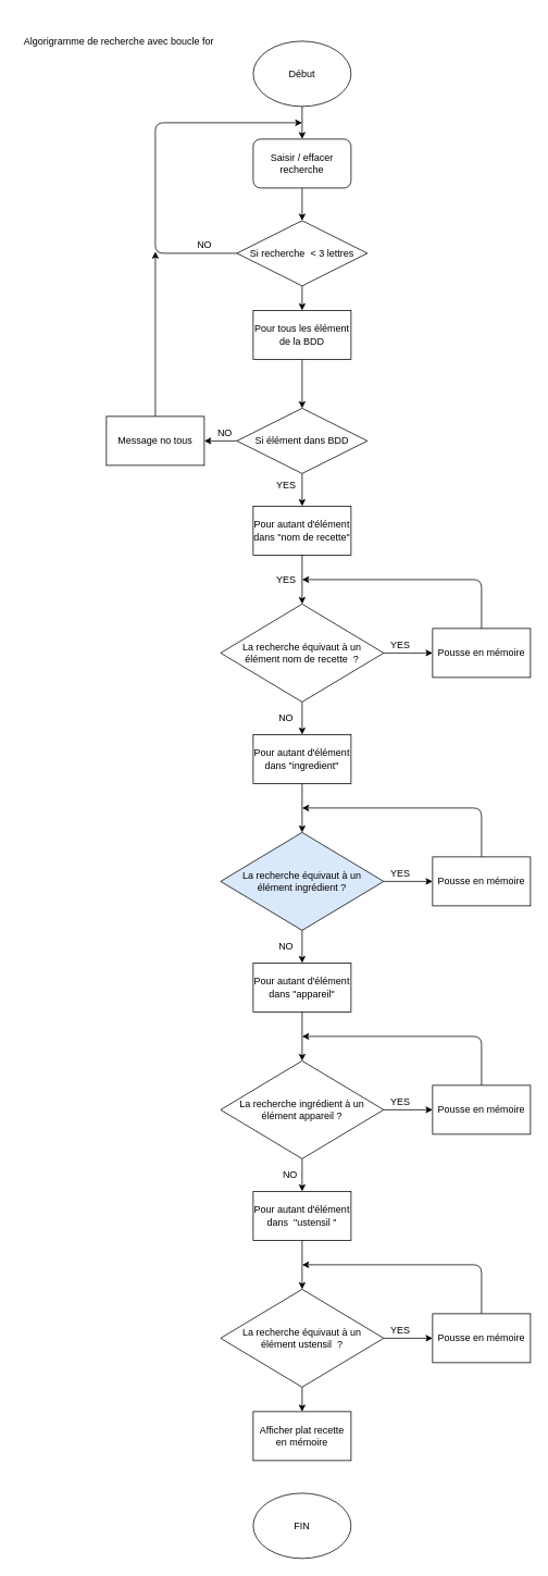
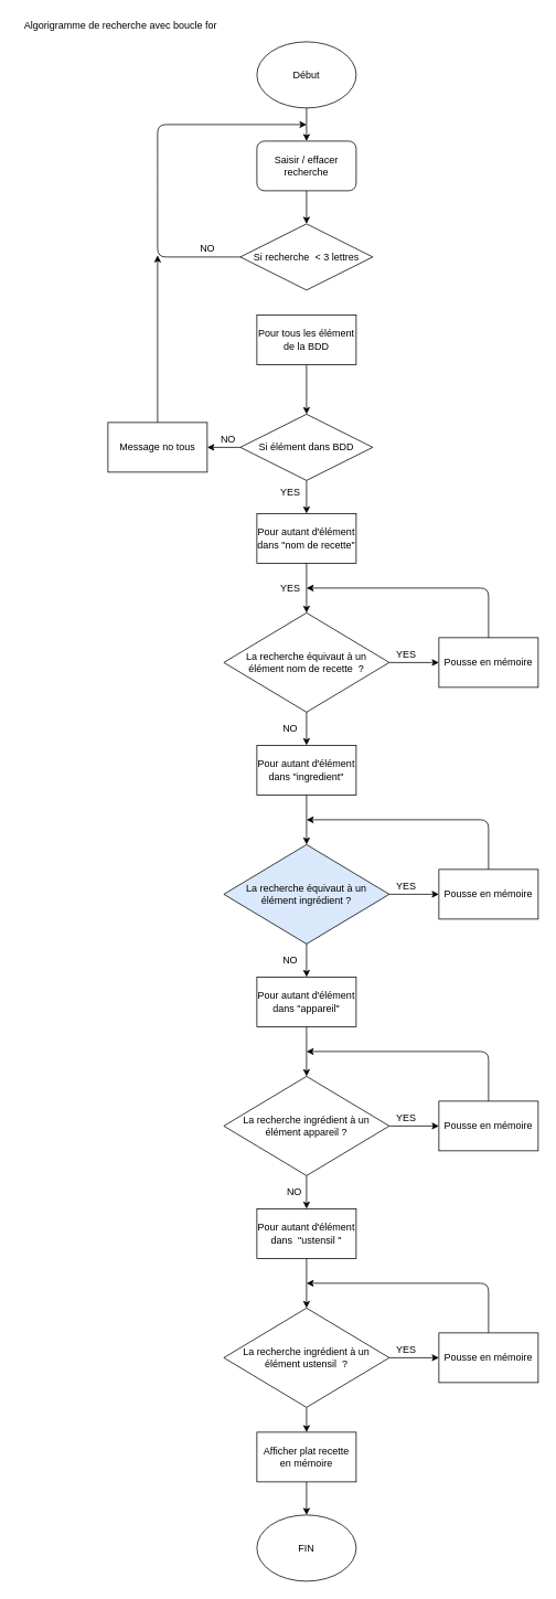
  <mxCell id="0" />
  <mxCell id="1" parent="0" />
  <mxCell id="2" value="Début" style="ellipse;whiteSpace=wrap;html=1;" vertex="1" parent="1"><mxGeometry x="310" y="50" width="120" height="80" as="geometry" /></mxCell>
  <mxCell id="3" value="Saisir / effacer recherche" style="rounded=1;whiteSpace=wrap;html=1;" vertex="1" parent="1"><mxGeometry x="310" y="170" width="120" height="60" as="geometry" /></mxCell>
  <mxCell id="4" value="" style="endArrow=classic;html=1;exitX=0.5;exitY=1;exitDx=0;exitDy=0;entryX=0.5;entryY=0;entryDx=0;entryDy=0;" edge="1" parent="1" source="2" target="3"><mxGeometry width="50" height="50" relative="1" as="geometry"><mxPoint x="410" y="440" as="sourcePoint" /><mxPoint x="460" y="390" as="targetPoint" /></mxGeometry></mxCell>
  <mxCell id="5" value="" style="endArrow=classic;html=1;exitX=0.5;exitY=1;exitDx=0;exitDy=0;entryX=0.5;entryY=0;entryDx=0;entryDy=0;" edge="1" parent="1" source="3" target="7"><mxGeometry width="50" height="50" relative="1" as="geometry"><mxPoint x="410" y="440" as="sourcePoint" /><mxPoint x="370" y="260" as="targetPoint" /></mxGeometry></mxCell>
- <mxCell id="6" style="edgeStyle=none;html=1;exitX=0.5;exitY=1;exitDx=0;exitDy=0;entryX=0.5;entryY=0;entryDx=0;entryDy=0;" edge="1" parent="1" source="7" target="56"><mxGeometry relative="1" as="geometry" /></mxCell>
  <mxCell id="7" value="&lt;span&gt;Si recherche&amp;nbsp; &amp;lt; 3 lettres&lt;/span&gt;" style="rhombus;whiteSpace=wrap;html=1;" vertex="1" parent="1"><mxGeometry x="290" y="270" width="160" height="80" as="geometry" /></mxCell>
  <mxCell id="8" value="" style="endArrow=classic;html=1;exitX=0;exitY=0.5;exitDx=0;exitDy=0;" edge="1" parent="1" source="7"><mxGeometry width="50" height="50" relative="1" as="geometry"><mxPoint x="410" y="440" as="sourcePoint" /><mxPoint x="370" y="150" as="targetPoint" /><Array as="points"><mxPoint x="190" y="310" /><mxPoint x="190" y="240" /><mxPoint x="190" y="200" /><mxPoint x="190" y="150" /></Array></mxGeometry></mxCell>
+ <mxCell id="9" value="" style="edgeStyle=none;html=1;" edge="1" parent="1" source="10" target="39"><mxGeometry relative="1" as="geometry" /></mxCell>
  <mxCell id="10" value="Afficher plat recette en mémoire" style="rounded=0;whiteSpace=wrap;html=1;" vertex="1" parent="1"><mxGeometry x="310" y="1730" width="120" height="60" as="geometry" /></mxCell>
  <mxCell id="11" style="edgeStyle=none;html=1;exitX=1;exitY=0.5;exitDx=0;exitDy=0;entryX=0;entryY=0.5;entryDx=0;entryDy=0;" edge="1" parent="1" source="12" target="17"><mxGeometry relative="1" as="geometry" /></mxCell>
  <mxCell id="12" value="La recherche équivaut à un&lt;br&gt;élément nom de recette&amp;nbsp; ?" style="rhombus;whiteSpace=wrap;html=1;" vertex="1" parent="1"><mxGeometry x="270" y="740" width="200" height="120" as="geometry" /></mxCell>
  <mxCell id="13" value="Pour autant d'élément dans &quot;nom de recette&quot;" style="rounded=0;whiteSpace=wrap;html=1;" vertex="1" parent="1"><mxGeometry x="310" y="620" width="120" height="60" as="geometry" /></mxCell>
  <mxCell id="14" value="" style="endArrow=classic;html=1;exitX=0.5;exitY=1;exitDx=0;exitDy=0;entryX=0.5;entryY=0;entryDx=0;entryDy=0;" edge="1" parent="1" source="12"><mxGeometry width="50" height="50" relative="1" as="geometry"><mxPoint x="410" y="960" as="sourcePoint" /><mxPoint x="370" y="900" as="targetPoint" /></mxGeometry></mxCell>
  <mxCell id="15" value="" style="endArrow=classic;html=1;exitX=0.5;exitY=1;exitDx=0;exitDy=0;entryX=0.5;entryY=0;entryDx=0;entryDy=0;" edge="1" parent="1" source="13" target="12"><mxGeometry width="50" height="50" relative="1" as="geometry"><mxPoint x="410" y="560" as="sourcePoint" /><mxPoint x="460" y="510" as="targetPoint" /></mxGeometry></mxCell>
  <mxCell id="16" style="edgeStyle=none;html=1;exitX=0.5;exitY=0;exitDx=0;exitDy=0;" edge="1" parent="1" source="17"><mxGeometry relative="1" as="geometry"><mxPoint x="370" y="710" as="targetPoint" /><Array as="points"><mxPoint x="590" y="710" /></Array></mxGeometry></mxCell>
  <mxCell id="17" value="Pousse en mémoire" style="rounded=0;whiteSpace=wrap;html=1;" vertex="1" parent="1"><mxGeometry x="530" y="770" width="120" height="60" as="geometry" /></mxCell>
  <mxCell id="18" style="edgeStyle=none;html=1;exitX=1;exitY=0.5;exitDx=0;exitDy=0;entryX=0;entryY=0.5;entryDx=0;entryDy=0;" edge="1" parent="1" source="19" target="23"><mxGeometry relative="1" as="geometry" /></mxCell>
  <mxCell id="19" value="La recherche équivaut à un&lt;br&gt;élément ingrédient ?" style="rhombus;whiteSpace=wrap;html=1;fillColor=#dae8fc;" vertex="1" parent="1"><mxGeometry x="270" y="1020" width="200" height="120" as="geometry" /></mxCell>
  <mxCell id="20" value="Pour autant d'élément dans &quot;ingredient&quot;" style="rounded=0;whiteSpace=wrap;html=1;" vertex="1" parent="1"><mxGeometry x="310" y="900" width="120" height="60" as="geometry" /></mxCell>
  <mxCell id="21" value="" style="endArrow=classic;html=1;exitX=0.5;exitY=1;exitDx=0;exitDy=0;entryX=0.5;entryY=0;entryDx=0;entryDy=0;" edge="1" parent="1" source="20" target="19"><mxGeometry width="50" height="50" relative="1" as="geometry"><mxPoint x="410" y="840" as="sourcePoint" /><mxPoint x="460" y="790" as="targetPoint" /></mxGeometry></mxCell>
  <mxCell id="22" style="edgeStyle=none;html=1;exitX=0.5;exitY=0;exitDx=0;exitDy=0;" edge="1" parent="1" source="23"><mxGeometry relative="1" as="geometry"><mxPoint x="370" y="990" as="targetPoint" /><Array as="points"><mxPoint x="590" y="990" /></Array></mxGeometry></mxCell>
  <mxCell id="23" value="Pousse en mémoire" style="rounded=0;whiteSpace=wrap;html=1;" vertex="1" parent="1"><mxGeometry x="530" y="1050" width="120" height="60" as="geometry" /></mxCell>
  <mxCell id="24" style="edgeStyle=none;html=1;exitX=1;exitY=0.5;exitDx=0;exitDy=0;entryX=0;entryY=0.5;entryDx=0;entryDy=0;" edge="1" parent="1" source="25" target="31"><mxGeometry relative="1" as="geometry" /></mxCell>
  <mxCell id="25" value="La recherche ingrédient à un&lt;br&gt;élément appareil ?" style="rhombus;whiteSpace=wrap;html=1;" vertex="1" parent="1"><mxGeometry x="270" y="1300" width="200" height="120" as="geometry" /></mxCell>
  <mxCell id="26" value="Pour autant d'élément dans &quot;appareil&quot;" style="rounded=0;whiteSpace=wrap;html=1;" vertex="1" parent="1"><mxGeometry x="310" y="1180" width="120" height="60" as="geometry" /></mxCell>
  <mxCell id="27" value="" style="endArrow=classic;html=1;exitX=0.5;exitY=1;exitDx=0;exitDy=0;entryX=0.5;entryY=0;entryDx=0;entryDy=0;" edge="1" parent="1"><mxGeometry width="50" height="50" relative="1" as="geometry"><mxPoint x="370" y="1140" as="sourcePoint" /><mxPoint x="370" y="1180" as="targetPoint" /></mxGeometry></mxCell>
  <mxCell id="28" value="" style="endArrow=classic;html=1;exitX=0.5;exitY=1;exitDx=0;exitDy=0;entryX=0.5;entryY=0;entryDx=0;entryDy=0;" edge="1" parent="1" source="25"><mxGeometry width="50" height="50" relative="1" as="geometry"><mxPoint x="410" y="1520" as="sourcePoint" /><mxPoint x="370" y="1460" as="targetPoint" /></mxGeometry></mxCell>
  <mxCell id="29" value="" style="endArrow=classic;html=1;exitX=0.5;exitY=1;exitDx=0;exitDy=0;entryX=0.5;entryY=0;entryDx=0;entryDy=0;" edge="1" parent="1" source="26" target="25"><mxGeometry width="50" height="50" relative="1" as="geometry"><mxPoint x="410" y="1120" as="sourcePoint" /><mxPoint x="460" y="1070" as="targetPoint" /></mxGeometry></mxCell>
  <mxCell id="30" style="edgeStyle=none;html=1;exitX=0.5;exitY=0;exitDx=0;exitDy=0;" edge="1" parent="1" source="31"><mxGeometry relative="1" as="geometry"><mxPoint x="370" y="1270" as="targetPoint" /><Array as="points"><mxPoint x="590" y="1270" /></Array></mxGeometry></mxCell>
  <mxCell id="31" value="Pousse en mémoire" style="rounded=0;whiteSpace=wrap;html=1;" vertex="1" parent="1"><mxGeometry x="530" y="1330" width="120" height="60" as="geometry" /></mxCell>
  <mxCell id="32" style="edgeStyle=none;html=1;exitX=1;exitY=0.5;exitDx=0;exitDy=0;entryX=0;entryY=0.5;entryDx=0;entryDy=0;" edge="1" parent="1" source="34" target="38"><mxGeometry relative="1" as="geometry" /></mxCell>
  <mxCell id="33" style="edgeStyle=none;html=1;exitX=0.5;exitY=1;exitDx=0;exitDy=0;entryX=0.5;entryY=0;entryDx=0;entryDy=0;" edge="1" parent="1" source="34" target="10"><mxGeometry relative="1" as="geometry" /></mxCell>
- <mxCell id="34" value="La recherche équivaut à un&lt;br&gt;élément ustensil&amp;nbsp; ?" style="rhombus;whiteSpace=wrap;html=1;" vertex="1" parent="1"><mxGeometry x="270" y="1580" width="200" height="120" as="geometry" /></mxCell>
+ <mxCell id="34" value="La recherche ingrédient à un&lt;br&gt;élément ustensil&amp;nbsp; ?" style="rhombus;whiteSpace=wrap;html=1;" vertex="1" parent="1"><mxGeometry x="270" y="1580" width="200" height="120" as="geometry" /></mxCell>
  <mxCell id="35" value="Pour autant d'élément dans&amp;nbsp; &quot;ustensil&amp;nbsp;&quot;" style="rounded=0;whiteSpace=wrap;html=1;" vertex="1" parent="1"><mxGeometry x="310" y="1460" width="120" height="60" as="geometry" /></mxCell>
  <mxCell id="36" value="" style="endArrow=classic;html=1;exitX=0.5;exitY=1;exitDx=0;exitDy=0;entryX=0.5;entryY=0;entryDx=0;entryDy=0;" edge="1" parent="1" source="35" target="34"><mxGeometry width="50" height="50" relative="1" as="geometry"><mxPoint x="410" y="1400" as="sourcePoint" /><mxPoint x="460" y="1350" as="targetPoint" /></mxGeometry></mxCell>
  <mxCell id="37" style="edgeStyle=none;html=1;exitX=0.5;exitY=0;exitDx=0;exitDy=0;" edge="1" parent="1" source="38"><mxGeometry relative="1" as="geometry"><mxPoint x="370" y="1550" as="targetPoint" /><Array as="points"><mxPoint x="590" y="1550" /></Array></mxGeometry></mxCell>
  <mxCell id="38" value="Pousse en mémoire" style="rounded=0;whiteSpace=wrap;html=1;" vertex="1" parent="1"><mxGeometry x="530" y="1610" width="120" height="60" as="geometry" /></mxCell>
  <mxCell id="39" value="FIN" style="ellipse;whiteSpace=wrap;html=1;" vertex="1" parent="1"><mxGeometry x="310" y="1830" width="120" height="80" as="geometry" /></mxCell>
  <mxCell id="40" value="" style="edgeStyle=none;html=1;" edge="1" parent="1" source="42" target="44"><mxGeometry relative="1" as="geometry" /></mxCell>
  <mxCell id="41" style="edgeStyle=none;html=1;exitX=0.5;exitY=1;exitDx=0;exitDy=0;entryX=0.5;entryY=0;entryDx=0;entryDy=0;" edge="1" parent="1" source="42" target="13"><mxGeometry relative="1" as="geometry" /></mxCell>
  <mxCell id="42" value="Si élément dans BDD" style="rhombus;whiteSpace=wrap;html=1;" vertex="1" parent="1"><mxGeometry x="290" y="500" width="160" height="80" as="geometry" /></mxCell>
  <mxCell id="43" style="edgeStyle=none;html=1;" edge="1" parent="1" source="44"><mxGeometry relative="1" as="geometry"><mxPoint x="190" y="308" as="targetPoint" /></mxGeometry></mxCell>
  <mxCell id="44" value="Message no tous" style="rounded=0;whiteSpace=wrap;html=1;" vertex="1" parent="1"><mxGeometry x="130" y="510" width="120" height="60" as="geometry" /></mxCell>
  <mxCell id="45" value="NO" style="text;html=1;resizable=0;autosize=1;align=center;verticalAlign=middle;points=[];fillColor=none;strokeColor=none;rounded=0;" vertex="1" parent="1"><mxGeometry x="235" y="290" width="30" height="20" as="geometry" /></mxCell>
  <mxCell id="46" value="YES" style="text;html=1;resizable=0;autosize=1;align=center;verticalAlign=middle;points=[];fillColor=none;strokeColor=none;rounded=0;" vertex="1" parent="1"><mxGeometry x="470" y="1060" width="40" height="20" as="geometry" /></mxCell>
  <mxCell id="47" value="YES" style="text;html=1;resizable=0;autosize=1;align=center;verticalAlign=middle;points=[];fillColor=none;strokeColor=none;rounded=0;" vertex="1" parent="1"><mxGeometry x="470" y="780" width="40" height="20" as="geometry" /></mxCell>
  <mxCell id="48" value="YES" style="text;html=1;resizable=0;autosize=1;align=center;verticalAlign=middle;points=[];fillColor=none;strokeColor=none;rounded=0;" vertex="1" parent="1"><mxGeometry x="330" y="700" width="40" height="20" as="geometry" /></mxCell>
  <mxCell id="49" value="NO" style="text;html=1;resizable=0;autosize=1;align=center;verticalAlign=middle;points=[];fillColor=none;strokeColor=none;rounded=0;" vertex="1" parent="1"><mxGeometry x="335" y="870" width="30" height="20" as="geometry" /></mxCell>
  <mxCell id="50" value="NO" style="text;html=1;resizable=0;autosize=1;align=center;verticalAlign=middle;points=[];fillColor=none;strokeColor=none;rounded=0;" vertex="1" parent="1"><mxGeometry x="335" y="1150" width="30" height="20" as="geometry" /></mxCell>
  <mxCell id="51" value="NO" style="text;html=1;resizable=0;autosize=1;align=center;verticalAlign=middle;points=[];fillColor=none;strokeColor=none;rounded=0;" vertex="1" parent="1"><mxGeometry x="340" y="1430" width="30" height="20" as="geometry" /></mxCell>
  <mxCell id="52" value="YES" style="text;html=1;resizable=0;autosize=1;align=center;verticalAlign=middle;points=[];fillColor=none;strokeColor=none;rounded=0;" vertex="1" parent="1"><mxGeometry x="470" y="1340" width="40" height="20" as="geometry" /></mxCell>
  <mxCell id="53" value="YES" style="text;html=1;resizable=0;autosize=1;align=center;verticalAlign=middle;points=[];fillColor=none;strokeColor=none;rounded=0;" vertex="1" parent="1"><mxGeometry x="470" y="1620" width="40" height="20" as="geometry" /></mxCell>
  <mxCell id="54" value="NO" style="text;html=1;resizable=0;autosize=1;align=center;verticalAlign=middle;points=[];fillColor=none;strokeColor=none;rounded=0;" vertex="1" parent="1"><mxGeometry x="260" y="520" width="30" height="20" as="geometry" /></mxCell>
  <mxCell id="55" style="edgeStyle=none;html=1;exitX=0.5;exitY=1;exitDx=0;exitDy=0;entryX=0.5;entryY=0;entryDx=0;entryDy=0;" edge="1" parent="1" source="56" target="42"><mxGeometry relative="1" as="geometry" /></mxCell>
  <mxCell id="56" value="Pour tous les élément de la BDD" style="rounded=0;whiteSpace=wrap;html=1;" vertex="1" parent="1"><mxGeometry x="310" y="380" width="120" height="60" as="geometry" /></mxCell>
  <mxCell id="57" value="YES" style="text;html=1;resizable=0;autosize=1;align=center;verticalAlign=middle;points=[];fillColor=none;strokeColor=none;rounded=0;" vertex="1" parent="1"><mxGeometry x="330" y="585" width="40" height="20" as="geometry" /></mxCell>
- <mxCell id="58" value="Algorigramme de recherche avec boucle for" style="text;html=1;resizable=0;autosize=1;align=center;verticalAlign=middle;points=[];fillColor=none;strokeColor=none;rounded=0;" vertex="1" parent="1"><mxGeometry x="20" y="40" width="250" height="20" as="geometry" /></mxCell>
+ <mxCell id="58" value="Algorigramme de recherche avec boucle for" style="text;html=1;resizable=0;autosize=1;align=center;verticalAlign=middle;points=[];fillColor=none;strokeColor=none;rounded=0;" vertex="1" parent="1"><mxGeometry x="20" y="20" width="250" height="20" as="geometry" /></mxCell>
